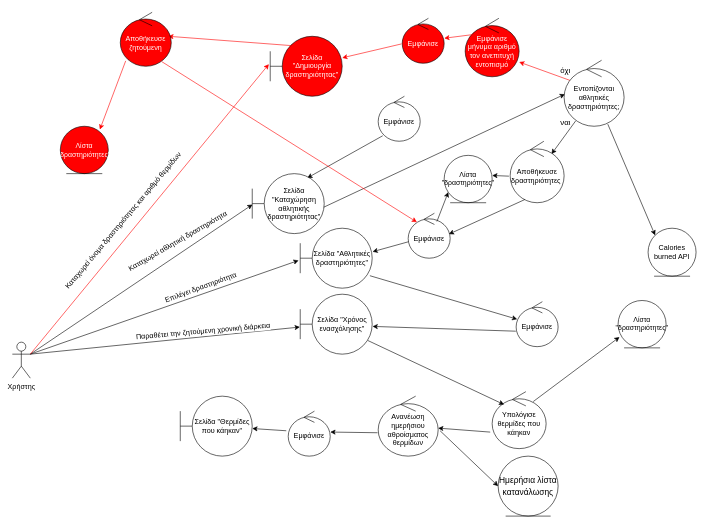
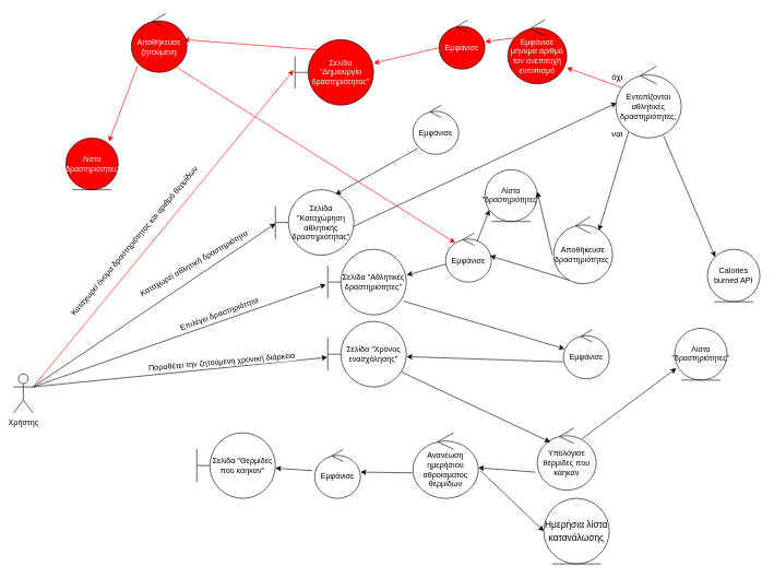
  <mxCell id="0" />
  <mxCell id="1" parent="0" />
  <mxCell id="2" value="" style="edgeStyle=none;rounded=0;orthogonalLoop=1;jettySize=auto;html=1;entryX=0.003;entryY=0.515;entryDx=0;entryDy=0;entryPerimeter=0;exitX=1;exitY=0.333;exitDx=0;exitDy=0;exitPerimeter=0;" edge="1" parent="1" source="3" target="6"><mxGeometry relative="1" as="geometry"><mxPoint x="1002" y="371.23" as="sourcePoint" /><mxPoint x="452" y="290" as="targetPoint" /></mxGeometry></mxCell>
  <mxCell id="3" value="Χρήστης" style="shape=umlActor;verticalLabelPosition=bottom;verticalAlign=top;html=1;outlineConnect=0;" vertex="1" parent="1"><mxGeometry x="20" y="570" width="30" height="60" as="geometry" /></mxCell>
  <mxCell id="4" value="Εμφάνισε" style="ellipse;shape=umlControl;whiteSpace=wrap;html=1;strokeColor=#000000;" vertex="1" parent="1"><mxGeometry x="630" y="160" width="70" height="75" as="geometry" /></mxCell>
  <mxCell id="5" value="" style="edgeStyle=none;rounded=0;orthogonalLoop=1;jettySize=auto;html=1;exitX=0.108;exitY=0.878;exitDx=0;exitDy=0;exitPerimeter=0;entryX=0.765;entryY=0.072;entryDx=0;entryDy=0;entryPerimeter=0;" edge="1" parent="1" source="4" target="6"><mxGeometry relative="1" as="geometry"><mxPoint x="384" y="230" as="sourcePoint" /><mxPoint x="550" y="190" as="targetPoint" /></mxGeometry></mxCell>
  <mxCell id="6" value="&lt;font&gt;Σελίδα &quot;Καταχώρηση αθλητικής δραστηριότητας&quot;&lt;/font&gt;" style="shape=umlBoundary;whiteSpace=wrap;html=1;strokeColor=#000000;fontColor=#000000;" vertex="1" parent="1"><mxGeometry x="420" y="289" width="120" height="100" as="geometry" /></mxCell>
  <mxCell id="7" value="Καταχωρεί αθλητική δραστηριότητα" style="edgeLabel;html=1;align=center;verticalAlign=middle;resizable=0;points=[];fontSize=12;rotation=-30;" vertex="1" connectable="0" parent="1"><mxGeometry x="300.001" y="392.499" as="geometry"><mxPoint x="-9" y="6" as="offset" /></mxGeometry></mxCell>
  <mxCell id="8" value="" style="edgeStyle=none;rounded=0;orthogonalLoop=1;jettySize=auto;html=1;exitX=0.995;exitY=0.559;exitDx=0;exitDy=0;exitPerimeter=0;entryX=0.012;entryY=0.514;entryDx=0;entryDy=0;entryPerimeter=0;" edge="1" parent="1" source="6" target="47"><mxGeometry relative="1" as="geometry"><mxPoint x="578" y="35" as="sourcePoint" /><mxPoint x="780" y="306" as="targetPoint" /></mxGeometry></mxCell>
  <mxCell id="9" value="" style="edgeStyle=none;rounded=0;orthogonalLoop=1;jettySize=auto;html=1;exitX=0.728;exitY=0.968;exitDx=0;exitDy=0;exitPerimeter=0;entryX=0;entryY=0;entryDx=0;entryDy=0;" edge="1" parent="1" source="47" target="10"><mxGeometry relative="1" as="geometry"><mxPoint x="690" y="113" as="sourcePoint" /><mxPoint x="1036.109" y="456.109" as="targetPoint" /></mxGeometry></mxCell>
  <mxCell id="10" value="Calories burned API" style="ellipse;shape=umlEntity;whiteSpace=wrap;html=1;" vertex="1" parent="1"><mxGeometry x="1080" y="380" width="80" height="80" as="geometry" /></mxCell>
  <mxCell id="11" value="" style="edgeStyle=none;rounded=0;orthogonalLoop=1;jettySize=auto;html=1;exitX=0.194;exitY=0.917;exitDx=0;exitDy=0;exitPerimeter=0;entryX=0.767;entryY=0.208;entryDx=0;entryDy=0;entryPerimeter=0;" edge="1" parent="1" source="47" target="45"><mxGeometry relative="1" as="geometry"><mxPoint x="894" y="295" as="sourcePoint" /><mxPoint x="820" y="340" as="targetPoint" /></mxGeometry></mxCell>
  <mxCell id="12" value="ναι&lt;br style=&quot;font-size: 13px;&quot;&gt;" style="edgeLabel;html=1;align=center;verticalAlign=middle;resizable=0;points=[];fontSize=13;" vertex="1" connectable="0" parent="1"><mxGeometry x="950.001" y="197.499" as="geometry"><mxPoint x="-9" y="6" as="offset" /></mxGeometry></mxCell>
  <mxCell id="13" value="Εμφάνισε" style="ellipse;shape=umlControl;whiteSpace=wrap;html=1;strokeColor=#000000;" vertex="1" parent="1"><mxGeometry x="680" y="355" width="70" height="75" as="geometry" /></mxCell>
  <mxCell id="14" value="&lt;font&gt;Σελίδα &quot;Αθλητικές δραστηριότητες&quot;&lt;/font&gt;" style="shape=umlBoundary;whiteSpace=wrap;html=1;strokeColor=#000000;fontColor=#000000;" vertex="1" parent="1"><mxGeometry x="500" y="380" width="120" height="100" as="geometry" /></mxCell>
  <mxCell id="15" value="" style="edgeStyle=none;rounded=0;orthogonalLoop=1;jettySize=auto;html=1;exitX=0.008;exitY=0.634;exitDx=0;exitDy=0;exitPerimeter=0;entryX=1.005;entryY=0.392;entryDx=0;entryDy=0;entryPerimeter=0;" edge="1" parent="1" source="13" target="14"><mxGeometry relative="1" as="geometry"><mxPoint x="660" y="450" as="sourcePoint" /><mxPoint x="624" y="432" as="targetPoint" /></mxGeometry></mxCell>
  <mxCell id="16" value="" style="edgeStyle=none;rounded=0;orthogonalLoop=1;jettySize=auto;html=1;exitX=0.684;exitY=0.184;exitDx=0;exitDy=0;exitPerimeter=0;entryX=0.085;entryY=0.777;entryDx=0;entryDy=0;entryPerimeter=0;" edge="1" parent="1" source="13" target="46"><mxGeometry relative="1" as="geometry"><mxPoint x="703" y="418" as="sourcePoint" /><mxPoint x="1020" y="495" as="targetPoint" /></mxGeometry></mxCell>
  <mxCell id="17" value="" style="edgeStyle=none;rounded=0;orthogonalLoop=1;jettySize=auto;html=1;entryX=-0.023;entryY=0.537;entryDx=0;entryDy=0;entryPerimeter=0;exitX=1;exitY=0.333;exitDx=0;exitDy=0;exitPerimeter=0;" edge="1" parent="1" source="3" target="14"><mxGeometry relative="1" as="geometry"><mxPoint x="290" y="310" as="sourcePoint" /><mxPoint x="510" y="312" as="targetPoint" /></mxGeometry></mxCell>
  <mxCell id="18" value="Επιλέγει δραστηριότητα" style="edgeLabel;html=1;align=center;verticalAlign=middle;resizable=0;points=[];fontSize=12;rotation=-20;" vertex="1" connectable="0" parent="1"><mxGeometry x="340.001" y="469.999" as="geometry"><mxPoint x="-9" y="6" as="offset" /></mxGeometry></mxCell>
  <mxCell id="19" value="" style="edgeStyle=none;rounded=0;orthogonalLoop=1;jettySize=auto;html=1;exitX=0.968;exitY=0.792;exitDx=0;exitDy=0;exitPerimeter=0;entryX=0.024;entryY=0.39;entryDx=0;entryDy=0;entryPerimeter=0;" edge="1" parent="1" source="14" target="20"><mxGeometry relative="1" as="geometry"><mxPoint x="531" y="540" as="sourcePoint" /><mxPoint x="690" y="520" as="targetPoint" /></mxGeometry></mxCell>
  <mxCell id="20" value="Εμφάνισε" style="ellipse;shape=umlControl;whiteSpace=wrap;html=1;strokeColor=#000000;" vertex="1" parent="1"><mxGeometry x="860" y="502.5" width="70" height="75" as="geometry" /></mxCell>
  <mxCell id="21" value="" style="edgeStyle=none;rounded=0;orthogonalLoop=1;jettySize=auto;html=1;exitX=-0.008;exitY=0.656;exitDx=0;exitDy=0;exitPerimeter=0;entryX=1.005;entryY=0.537;entryDx=0;entryDy=0;entryPerimeter=0;" edge="1" parent="1" source="20" target="22"><mxGeometry relative="1" as="geometry"><mxPoint x="626" y="469" as="sourcePoint" /><mxPoint x="630" y="540" as="targetPoint" /></mxGeometry></mxCell>
  <mxCell id="22" value="&lt;font&gt;Σελίδα &quot;Χρόνος ενασχόλησης&quot;&lt;/font&gt;" style="shape=umlBoundary;whiteSpace=wrap;html=1;strokeColor=#000000;fontColor=#000000;" vertex="1" parent="1"><mxGeometry x="500" y="490" width="120" height="100" as="geometry" /></mxCell>
  <mxCell id="23" value="" style="edgeStyle=none;rounded=0;orthogonalLoop=1;jettySize=auto;html=1;entryX=-0.005;entryY=0.548;entryDx=0;entryDy=0;entryPerimeter=0;exitX=1;exitY=0.333;exitDx=0;exitDy=0;exitPerimeter=0;" edge="1" parent="1" source="3" target="22"><mxGeometry relative="1" as="geometry"><mxPoint x="280" y="290" as="sourcePoint" /><mxPoint x="507" y="444" as="targetPoint" /></mxGeometry></mxCell>
  <mxCell id="24" value="Παραθέτει την ζητούμενη χρονική διάρκεια" style="edgeLabel;html=1;align=center;verticalAlign=middle;resizable=0;points=[];fontSize=12;rotation=-5;" vertex="1" connectable="0" parent="1"><mxGeometry x="340.001" y="559.999" as="geometry"><mxPoint x="-1.715" y="-8.42" as="offset" /></mxGeometry></mxCell>
  <mxCell id="25" value="Υπολόγισε θερμίδες που κάηκαν" style="ellipse;shape=umlControl;whiteSpace=wrap;html=1;strokeColor=#000000;" vertex="1" parent="1"><mxGeometry x="820" y="652.5" width="90" height="95" as="geometry" /></mxCell>
  <mxCell id="26" value="" style="edgeStyle=none;rounded=0;orthogonalLoop=1;jettySize=auto;html=1;exitX=0.761;exitY=0.174;exitDx=0;exitDy=0;exitPerimeter=0;entryX=0.029;entryY=0.772;entryDx=0;entryDy=0;entryPerimeter=0;" edge="1" parent="1" source="25" target="50"><mxGeometry relative="1" as="geometry"><mxPoint x="757" y="423" as="sourcePoint" /><mxPoint x="1036.109" y="533.891" as="targetPoint" /></mxGeometry></mxCell>
  <mxCell id="27" value="Εμφάνισε" style="ellipse;shape=umlControl;whiteSpace=wrap;html=1;strokeColor=#000000;" vertex="1" parent="1"><mxGeometry x="480" y="685" width="70" height="75" as="geometry" /></mxCell>
  <mxCell id="28" value="&lt;font&gt;Σελίδα &quot;Θερμίδες που κάηκαν&quot;&lt;/font&gt;" style="shape=umlBoundary;whiteSpace=wrap;html=1;strokeColor=#000000;fontColor=#000000;" vertex="1" parent="1"><mxGeometry x="300" y="660" width="120" height="100" as="geometry" /></mxCell>
  <mxCell id="29" value="Ανανέωση ημερήσιου αθροίσματος θερμίδων" style="ellipse;shape=umlControl;whiteSpace=wrap;html=1;strokeColor=#000000;" vertex="1" parent="1"><mxGeometry x="630" y="660" width="100" height="100" as="geometry" /></mxCell>
  <mxCell id="30" value="&lt;font style=&quot;font-size: 14px;&quot;&gt;Ημερήσια λίστα κατανάλωσης&lt;/font&gt;" style="ellipse;shape=umlEntity;whiteSpace=wrap;html=1;fontSize=16;strokeColor=#000000;fontColor=#000000;" vertex="1" parent="1"><mxGeometry x="830" y="760" width="100" height="100" as="geometry" /></mxCell>
  <mxCell id="31" value="" style="edgeStyle=none;rounded=0;orthogonalLoop=1;jettySize=auto;html=1;exitX=1.032;exitY=0.577;exitDx=0;exitDy=0;exitPerimeter=0;entryX=0;entryY=0.5;entryDx=0;entryDy=0;" edge="1" parent="1" source="29" target="30"><mxGeometry relative="1" as="geometry"><mxPoint x="804" y="979" as="sourcePoint" /><mxPoint x="986" y="763" as="targetPoint" /></mxGeometry></mxCell>
  <mxCell id="32" value="όχι" style="edgeLabel;html=1;align=center;verticalAlign=middle;resizable=0;points=[];fontSize=13;" vertex="1" connectable="0" parent="1"><mxGeometry x="950.001" y="109.999" as="geometry"><mxPoint x="-9" y="6" as="offset" /></mxGeometry></mxCell>
  <mxCell id="33" value="" style="edgeStyle=none;rounded=0;orthogonalLoop=1;jettySize=auto;html=1;exitX=0.123;exitY=0.313;exitDx=0;exitDy=0;exitPerimeter=0;entryX=1.001;entryY=0.748;entryDx=0;entryDy=0;entryPerimeter=0;strokeColor=#FF0000;" edge="1" parent="1" source="47" target="34"><mxGeometry relative="1" as="geometry"><mxPoint x="873" y="361" as="sourcePoint" /><mxPoint x="520" y="-20" as="targetPoint" /></mxGeometry></mxCell>
  <mxCell id="34" value="Εμφάνισε μήνυμα αριθμό τον ανεπιτυχή εντοπισμό&lt;br&gt;" style="ellipse;shape=umlControl;whiteSpace=wrap;html=1;strokeColor=#000000;fontColor=#FFFFFF;fillColor=#FF0000;" vertex="1" parent="1"><mxGeometry x="775" y="30" width="90" height="97.5" as="geometry" /></mxCell>
  <mxCell id="35" value="" style="edgeStyle=none;rounded=0;orthogonalLoop=1;jettySize=auto;html=1;exitX=0.132;exitY=0.28;exitDx=0;exitDy=0;exitPerimeter=0;entryX=1.002;entryY=0.443;entryDx=0;entryDy=0;entryPerimeter=0;strokeColor=#FF0000;" edge="1" parent="1" source="34" target="36"><mxGeometry relative="1" as="geometry"><mxPoint x="588" y="205" as="sourcePoint" /><mxPoint x="680" y="40" as="targetPoint" /><Array as="points" /></mxGeometry></mxCell>
  <mxCell id="36" value="Εμφάνισε" style="ellipse;shape=umlControl;whiteSpace=wrap;html=1;strokeColor=#000000;fillColor=#FF0000;fontColor=#FFFFFF;" vertex="1" parent="1"><mxGeometry x="670" y="30" width="70" height="75" as="geometry" /></mxCell>
  <mxCell id="37" value="" style="edgeStyle=none;rounded=0;orthogonalLoop=1;jettySize=auto;html=1;exitX=-0.017;exitY=0.57;exitDx=0;exitDy=0;exitPerimeter=0;strokeColor=#FF0000;" edge="1" parent="1" source="36" target="38"><mxGeometry relative="1" as="geometry"><mxPoint x="490" y="113" as="sourcePoint" /><mxPoint x="510" y="30" as="targetPoint" /></mxGeometry></mxCell>
  <mxCell id="38" value="&lt;font&gt;Σελίδα &quot;Δημιουργία δραστηριότητας&quot;&lt;/font&gt;" style="shape=umlBoundary;whiteSpace=wrap;html=1;strokeColor=#000000;fontColor=#FFFFFF;fillColor=#FF0000;" vertex="1" parent="1"><mxGeometry x="450" y="60" width="120" height="100" as="geometry" /></mxCell>
  <mxCell id="39" value="" style="edgeStyle=none;rounded=0;orthogonalLoop=1;jettySize=auto;html=1;entryX=-0.019;entryY=0.465;entryDx=0;entryDy=0;entryPerimeter=0;exitX=1;exitY=0.333;exitDx=0;exitDy=0;exitPerimeter=0;strokeColor=#FF0000;" edge="1" parent="1" source="3" target="38"><mxGeometry relative="1" as="geometry"><mxPoint x="0" y="313" as="sourcePoint" /><mxPoint x="450" y="235" as="targetPoint" /></mxGeometry></mxCell>
  <mxCell id="40" value="Καταχωρεί όνομα δραστηριότητας και αριθμό θερμίδων" style="edgeLabel;html=1;align=center;verticalAlign=middle;resizable=0;points=[];fontSize=12;rotation=-50;" vertex="1" connectable="0" parent="1"><mxGeometry x="210.001" y="354.999" as="geometry"><mxPoint x="-13.746" y="3.455" as="offset" /></mxGeometry></mxCell>
  <mxCell id="41" value="" style="edgeStyle=none;rounded=0;orthogonalLoop=1;jettySize=auto;html=1;strokeColor=#FF0000;entryX=0.941;entryY=0.444;entryDx=0;entryDy=0;entryPerimeter=0;exitX=0.288;exitY=0.155;exitDx=0;exitDy=0;exitPerimeter=0;" edge="1" parent="1" source="38" target="42"><mxGeometry relative="1" as="geometry"><mxPoint x="490" y="70" as="sourcePoint" /><mxPoint x="960" y="-90" as="targetPoint" /></mxGeometry></mxCell>
  <mxCell id="42" value="Αποθήκευσε ζητούμενη" style="ellipse;shape=umlControl;whiteSpace=wrap;html=1;strokeColor=#000000;fillColor=#FF0000;fontColor=#FFFFFF;" vertex="1" parent="1"><mxGeometry x="200" y="20" width="85" height="90" as="geometry" /></mxCell>
  <mxCell id="43" value="" style="edgeStyle=none;rounded=0;orthogonalLoop=1;jettySize=auto;html=1;exitX=0.106;exitY=0.9;exitDx=0;exitDy=0;exitPerimeter=0;strokeColor=#FF0000;entryX=0.824;entryY=0.069;entryDx=0;entryDy=0;entryPerimeter=0;" edge="1" parent="1" source="42" target="54"><mxGeometry relative="1" as="geometry"><mxPoint x="930" y="137.5" as="sourcePoint" /><mxPoint x="1130" y="130" as="targetPoint" /></mxGeometry></mxCell>
  <mxCell id="44" value="" style="edgeStyle=none;rounded=0;orthogonalLoop=1;jettySize=auto;html=1;exitX=0.939;exitY=0.772;exitDx=0;exitDy=0;exitPerimeter=0;entryX=0.221;entryY=0.227;entryDx=0;entryDy=0;entryPerimeter=0;" edge="1" parent="1" source="22" target="25"><mxGeometry relative="1" as="geometry"><mxPoint x="608" y="580" as="sourcePoint" /><mxPoint x="820" y="570" as="targetPoint" /></mxGeometry></mxCell>
- <mxCell id="45" value="Αποθήκευσε δραστηριότητες&amp;nbsp;" style="ellipse;shape=umlControl;whiteSpace=wrap;html=1;strokeColor=#000000;fontSize=12;" vertex="1" parent="1"><mxGeometry x="850" y="235" width="90" height="102.5" as="geometry" /></mxCell>
+ <mxCell id="45" value="Αποθήκευσε δραστηριότητες&amp;nbsp;" style="ellipse;shape=umlControl;whiteSpace=wrap;html=1;strokeColor=#000000;fontSize=12;" vertex="1" parent="1"><mxGeometry x="845" y="330" width="90" height="102.5" as="geometry" /></mxCell>
  <mxCell id="46" value="Λίστα &quot;δραστηριότητες&quot;" style="ellipse;shape=umlEntity;whiteSpace=wrap;html=1;fontSize=11.5;" vertex="1" parent="1"><mxGeometry x="740" y="258.5" width="80" height="79" as="geometry" /></mxCell>
  <mxCell id="47" value="Εντοπίζονται αθλητικές δραστηριότητες;" style="ellipse;shape=umlControl;whiteSpace=wrap;html=1;strokeColor=#000000;" vertex="1" parent="1"><mxGeometry x="940" y="100" width="100" height="110" as="geometry" /></mxCell>
  <mxCell id="48" value="" style="edgeStyle=none;rounded=0;orthogonalLoop=1;jettySize=auto;html=1;exitX=-0.023;exitY=0.568;exitDx=0;exitDy=0;exitPerimeter=0;entryX=1.001;entryY=0.425;entryDx=0;entryDy=0;entryPerimeter=0;" edge="1" parent="1" source="45" target="46"><mxGeometry relative="1" as="geometry"><mxPoint x="969" y="211" as="sourcePoint" /><mxPoint x="810" y="310" as="targetPoint" /></mxGeometry></mxCell>
  <mxCell id="49" value="" style="edgeStyle=none;rounded=0;orthogonalLoop=1;jettySize=auto;html=1;exitX=0.273;exitY=0.948;exitDx=0;exitDy=0;exitPerimeter=0;entryX=0.97;entryY=0.465;entryDx=0;entryDy=0;entryPerimeter=0;" edge="1" parent="1" source="45" target="13"><mxGeometry relative="1" as="geometry"><mxPoint x="969" y="211" as="sourcePoint" /><mxPoint x="929" y="266" as="targetPoint" /></mxGeometry></mxCell>
  <mxCell id="50" value="Λίστα &quot;δραστηριότητες&quot;" style="ellipse;shape=umlEntity;whiteSpace=wrap;html=1;fontSize=11.5;" vertex="1" parent="1"><mxGeometry x="1030" y="500.5" width="80" height="79" as="geometry" /></mxCell>
  <mxCell id="51" value="" style="edgeStyle=none;rounded=0;orthogonalLoop=1;jettySize=auto;html=1;exitX=-0.036;exitY=0.71;exitDx=0;exitDy=0;exitPerimeter=0;" edge="1" parent="1" source="25" target="29"><mxGeometry relative="1" as="geometry"><mxPoint x="898" y="679" as="sourcePoint" /><mxPoint x="1042" y="571" as="targetPoint" /></mxGeometry></mxCell>
  <mxCell id="52" value="" style="edgeStyle=none;rounded=0;orthogonalLoop=1;jettySize=auto;html=1;exitX=-0.01;exitY=0.61;exitDx=0;exitDy=0;exitPerimeter=0;entryX=1.002;entryY=0.465;entryDx=0;entryDy=0;entryPerimeter=0;" edge="1" parent="1" source="29" target="27"><mxGeometry relative="1" as="geometry"><mxPoint x="827" y="730" as="sourcePoint" /><mxPoint x="630" y="830" as="targetPoint" /></mxGeometry></mxCell>
  <mxCell id="53" value="" style="edgeStyle=none;rounded=0;orthogonalLoop=1;jettySize=auto;html=1;exitX=-0.046;exitY=0.436;exitDx=0;exitDy=0;exitPerimeter=0;" edge="1" parent="1" source="27" target="28"><mxGeometry relative="1" as="geometry"><mxPoint x="572" y="826" as="sourcePoint" /><mxPoint x="507" y="828" as="targetPoint" /></mxGeometry></mxCell>
  <mxCell id="54" value="Λίστα &quot;δραστηριότητες&quot;" style="ellipse;shape=umlEntity;whiteSpace=wrap;html=1;fontSize=11.5;fillColor=#FF0000;fontColor=#FFFFFF;" vertex="1" parent="1"><mxGeometry x="100" y="210" width="80" height="79" as="geometry" /></mxCell>
  <mxCell id="55" value="" style="edgeStyle=none;rounded=0;orthogonalLoop=1;jettySize=auto;html=1;strokeColor=#FF0000;entryX=0.208;entryY=0.199;entryDx=0;entryDy=0;entryPerimeter=0;exitX=0.812;exitY=0.913;exitDx=0;exitDy=0;exitPerimeter=0;" edge="1" parent="1" source="42" target="13"><mxGeometry relative="1" as="geometry"><mxPoint x="500" y="80" as="sourcePoint" /><mxPoint x="290" y="70" as="targetPoint" /></mxGeometry></mxCell>
